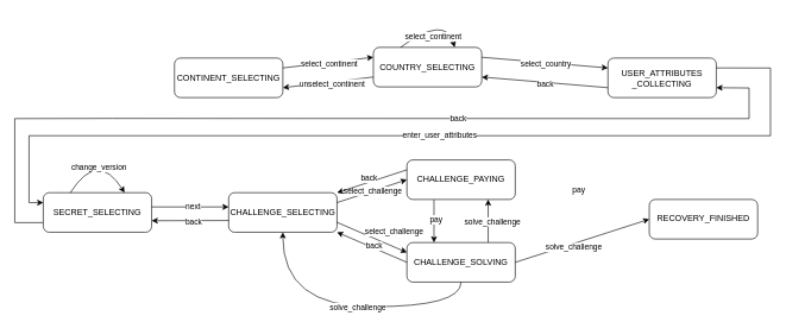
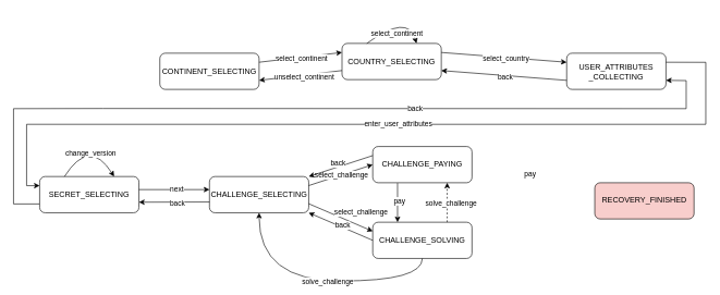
  <mxCell id="0" />
  <mxCell id="1" parent="0" />
  <mxCell id="2" value="CONTINENT_SELECTING" style="rounded=1;whiteSpace=wrap;html=1;container=0;" parent="1" vertex="1"><mxGeometry x="244" y="81" width="152.0" height="55.5" as="geometry" /></mxCell>
  <mxCell id="3" value="COUNTRY_SELECTING" style="rounded=1;whiteSpace=wrap;html=1;container=0;" parent="1" vertex="1"><mxGeometry x="523" y="66" width="152.0" height="55.5" as="geometry" /></mxCell>
- <mxCell id="4" value="USER_ATTRIBUTES&lt;br&gt;_COLLECTING" style="rounded=1;whiteSpace=wrap;html=1;container=0;" parent="1" vertex="1"><mxGeometry x="852" y="81" width="152.0" height="55.5" as="geometry" /></mxCell>
+ <mxCell id="4" value="USER_ATTRIBUTES&lt;br&gt;_COLLECTING" style="rounded=1;whiteSpace=wrap;html=1;container=0;" parent="1" vertex="1"><mxGeometry x="867" y="81" width="152.0" height="55.5" as="geometry" /></mxCell>
  <mxCell id="5" value="CHALLENGE_SELECTING" style="rounded=1;whiteSpace=wrap;html=1;container=0;" parent="1" vertex="1"><mxGeometry x="320" y="270" width="152.0" height="55.5" as="geometry" /></mxCell>
  <mxCell id="6" value="CHALLENGE_PAYING" style="rounded=1;whiteSpace=wrap;html=1;container=0;" parent="1" vertex="1"><mxGeometry x="570" y="224" width="152.0" height="55.5" as="geometry" /></mxCell>
  <mxCell id="7" value="" style="endArrow=classic;html=1;exitX=1;exitY=0.25;exitDx=0;exitDy=0;entryX=0;entryY=0.25;entryDx=0;entryDy=0;" parent="1" source="2" target="3" edge="1"><mxGeometry x="324" y="224.75" width="50" height="50" as="geometry"><mxPoint x="481.5" y="127.25" as="sourcePoint" /><mxPoint x="662" y="90.25" as="targetPoint" /></mxGeometry></mxCell>
  <mxCell id="8" value="select_continent" style="edgeLabel;html=1;align=center;verticalAlign=middle;resizable=0;points=[];container=0;" parent="7" vertex="1" connectable="0"><mxGeometry x="-0.107" relative="1" as="geometry"><mxPoint x="8" as="offset" /></mxGeometry></mxCell>
  <mxCell id="9" value="" style="endArrow=classic;html=1;exitX=0;exitY=0.75;exitDx=0;exitDy=0;entryX=1;entryY=0.75;entryDx=0;entryDy=0;" parent="1" source="3" target="2" edge="1"><mxGeometry x="324" y="224.75" width="50" height="50" as="geometry"><mxPoint x="614.5" y="136.5" as="sourcePoint" /><mxPoint x="662" y="90.25" as="targetPoint" /></mxGeometry></mxCell>
  <mxCell id="10" value="unselect_continent" style="edgeLabel;html=1;align=center;verticalAlign=middle;resizable=0;points=[];container=0;" parent="9" vertex="1" connectable="0"><mxGeometry x="0.288" y="-1" relative="1" as="geometry"><mxPoint x="22.76" as="offset" /></mxGeometry></mxCell>
  <mxCell id="11" value="" style="endArrow=classic;html=1;exitX=1;exitY=0.25;exitDx=0;exitDy=0;entryX=0;entryY=0.25;entryDx=0;entryDy=0;" parent="1" source="3" target="4" edge="1"><mxGeometry x="324" y="224.75" width="50" height="50" as="geometry"><mxPoint x="614.5" y="136.5" as="sourcePoint" /><mxPoint x="662" y="90.25" as="targetPoint" /></mxGeometry></mxCell>
  <mxCell id="12" value="select_country" style="edgeLabel;html=1;align=center;verticalAlign=middle;resizable=0;points=[];container=0;" parent="11" vertex="1" connectable="0"><mxGeometry x="0.169" y="-2" relative="1" as="geometry"><mxPoint x="-13.79" y="-2" as="offset" /></mxGeometry></mxCell>
  <mxCell id="13" value="" style="endArrow=classic;html=1;exitX=0;exitY=0.75;exitDx=0;exitDy=0;entryX=1;entryY=0.75;entryDx=0;entryDy=0;" parent="1" source="4" target="3" edge="1"><mxGeometry x="324" y="224.75" width="50" height="50" as="geometry"><mxPoint x="614.5" y="136.5" as="sourcePoint" /><mxPoint x="662" y="90.25" as="targetPoint" /></mxGeometry></mxCell>
  <mxCell id="14" value="back" style="edgeLabel;html=1;align=center;verticalAlign=middle;resizable=0;points=[];container=0;" parent="13" vertex="1" connectable="0"><mxGeometry x="-0.082" y="1" relative="1" as="geometry"><mxPoint x="-6.9" as="offset" /></mxGeometry></mxCell>
  <mxCell id="15" value="" style="endArrow=classic;html=1;exitX=1;exitY=0.25;exitDx=0;exitDy=0;rounded=0;" parent="1" source="4" edge="1"><mxGeometry x="172" y="224.75" width="50" height="50" as="geometry"><mxPoint x="928" y="136.5" as="sourcePoint" /><mxPoint x="60" y="284" as="targetPoint" /><Array as="points"><mxPoint x="1080" y="95" /><mxPoint x="1080" y="190" /><mxPoint x="40" y="190" /><mxPoint x="40" y="284" /></Array></mxGeometry></mxCell>
  <mxCell id="16" value="enter_user_attributes" style="edgeLabel;html=1;align=center;verticalAlign=middle;resizable=0;points=[];container=0;" parent="15" vertex="1" connectable="0"><mxGeometry x="0.082" relative="1" as="geometry"><mxPoint x="81" y="-1" as="offset" /></mxGeometry></mxCell>
  <mxCell id="17" value="" style="endArrow=classic;html=1;entryX=1;entryY=0.75;entryDx=0;entryDy=0;rounded=0;" parent="1" target="4" edge="1"><mxGeometry x="172" y="224.75" width="50" height="50" as="geometry"><mxPoint x="60" y="312" as="sourcePoint" /><mxPoint x="975.5" y="90.25" as="targetPoint" /><Array as="points"><mxPoint x="20" y="312" /><mxPoint x="20" y="166" /><mxPoint x="157" y="165.75" /><mxPoint x="1050" y="166" /><mxPoint x="1050" y="123" /></Array></mxGeometry></mxCell>
  <mxCell id="18" value="back" style="edgeLabel;html=1;align=center;verticalAlign=middle;resizable=0;points=[];container=0;" parent="17" vertex="1" connectable="0"><mxGeometry x="-0.125" y="-1" relative="1" as="geometry"><mxPoint x="237" y="-1.81" as="offset" /></mxGeometry></mxCell>
  <mxCell id="19" value="" style="endArrow=classic;html=1;exitX=1;exitY=0.25;exitDx=0;exitDy=0;entryX=0;entryY=0.5;entryDx=0;entryDy=0;" parent="1" source="5" target="6" edge="1"><mxGeometry x="172" y="285.25" width="50" height="50" as="geometry"><mxPoint x="487" y="330" as="sourcePoint" /><mxPoint x="537" y="280" as="targetPoint" /></mxGeometry></mxCell>
  <mxCell id="20" value="select_challenge" style="edgeLabel;html=1;align=center;verticalAlign=middle;resizable=0;points=[];" parent="19" vertex="1" connectable="0"><mxGeometry relative="1" as="geometry"><mxPoint as="offset" /></mxGeometry></mxCell>
  <mxCell id="21" value="" style="endArrow=classic;html=1;exitX=0.25;exitY=0;exitDx=0;exitDy=0;entryX=0.75;entryY=0;entryDx=0;entryDy=0;curved=1;" parent="1" source="3" target="3" edge="1"><mxGeometry x="324" y="271" width="50" height="50" as="geometry"><mxPoint x="572" y="36.25" as="sourcePoint" /><mxPoint x="648" y="36.25" as="targetPoint" /><Array as="points"><mxPoint x="624" y="20" /></Array></mxGeometry></mxCell>
  <mxCell id="22" value="select_continent" style="edgeLabel;html=1;align=center;verticalAlign=middle;resizable=0;points=[];container=0;" parent="21" vertex="1" connectable="0"><mxGeometry x="-0.303" y="-13" relative="1" as="geometry"><mxPoint x="1.85" as="offset" /></mxGeometry></mxCell>
- <mxCell id="23" style="edgeStyle=orthogonalEdgeStyle;rounded=0;orthogonalLoop=1;jettySize=auto;html=1;exitX=0.75;exitY=0;exitDx=0;exitDy=0;entryX=0.75;entryY=1;entryDx=0;entryDy=0;" parent="1" source="24" target="6" edge="1"><mxGeometry relative="1" as="geometry" /></mxCell>
+ <mxCell id="23" style="edgeStyle=orthogonalEdgeStyle;rounded=0;orthogonalLoop=1;jettySize=auto;html=1;exitX=0.75;exitY=0;exitDx=0;exitDy=0;entryX=0.75;entryY=1;entryDx=0;entryDy=0;dashed=1;" parent="1" source="24" target="6" edge="1"><mxGeometry relative="1" as="geometry" /></mxCell>
  <mxCell id="24" value="CHALLENGE_SOLVING" style="rounded=1;whiteSpace=wrap;html=1;container=0;" parent="1" vertex="1"><mxGeometry x="570" y="340" width="152.0" height="55.5" as="geometry" /></mxCell>
  <mxCell id="25" value="" style="endArrow=classic;html=1;entryX=0.25;entryY=0;entryDx=0;entryDy=0;" parent="1" target="24" edge="1"><mxGeometry width="50" height="50" relative="1" as="geometry"><mxPoint x="608" y="280" as="sourcePoint" /><mxPoint x="670" y="224.25" as="targetPoint" /></mxGeometry></mxCell>
  <mxCell id="26" value="pay" style="edgeLabel;html=1;align=center;verticalAlign=middle;resizable=0;points=[];" parent="25" vertex="1" connectable="0"><mxGeometry x="0.263" y="2" relative="1" as="geometry"><mxPoint y="-10.75" as="offset" /></mxGeometry></mxCell>
  <mxCell id="27" value="" style="endArrow=classic;html=1;exitX=1;exitY=0.75;exitDx=0;exitDy=0;entryX=0;entryY=0.25;entryDx=0;entryDy=0;" parent="1" source="5" target="24" edge="1"><mxGeometry width="50" height="50" relative="1" as="geometry"><mxPoint x="620" y="260" as="sourcePoint" /><mxPoint x="670" y="210" as="targetPoint" /><Array as="points" /></mxGeometry></mxCell>
  <mxCell id="28" value="select_challenge" style="edgeLabel;html=1;align=center;verticalAlign=middle;resizable=0;points=[];" parent="27" vertex="1" connectable="0"><mxGeometry x="-0.326" relative="1" as="geometry"><mxPoint x="46.43" y="-1" as="offset" /></mxGeometry></mxCell>
  <mxCell id="29" value="" style="endArrow=classic;html=1;exitX=0;exitY=0.5;exitDx=0;exitDy=0;entryX=1;entryY=1;entryDx=0;entryDy=0;" parent="1" source="24" target="5" edge="1"><mxGeometry width="50" height="50" relative="1" as="geometry"><mxPoint x="620" y="260" as="sourcePoint" /><mxPoint x="670" y="210" as="targetPoint" /><Array as="points" /></mxGeometry></mxCell>
  <mxCell id="30" value="back" style="edgeLabel;html=1;align=center;verticalAlign=middle;resizable=0;points=[];" parent="29" vertex="1" connectable="0"><mxGeometry x="0.015" y="-2" relative="1" as="geometry"><mxPoint x="2.18" as="offset" /></mxGeometry></mxCell>
  <mxCell id="31" value="" style="endArrow=classic;html=1;entryX=1;entryY=0;entryDx=0;entryDy=0;exitX=0;exitY=0.25;exitDx=0;exitDy=0;" parent="1" source="6" target="5" edge="1"><mxGeometry width="50" height="50" relative="1" as="geometry"><mxPoint x="500" y="220" as="sourcePoint" /><mxPoint x="670" y="210" as="targetPoint" /><Array as="points" /></mxGeometry></mxCell>
  <mxCell id="32" value="back" style="edgeLabel;html=1;align=center;verticalAlign=middle;resizable=0;points=[];" parent="31" vertex="1" connectable="0"><mxGeometry x="-0.184" y="2" relative="1" as="geometry"><mxPoint x="-14" y="-3.62" as="offset" /></mxGeometry></mxCell>
- <mxCell id="33" value="RECOVERY_FINISHED" style="rounded=1;whiteSpace=wrap;html=1;container=0;" parent="1" vertex="1"><mxGeometry x="910" y="279.5" width="152.0" height="55.5" as="geometry" /></mxCell>
- <mxCell id="34" value="" style="endArrow=classic;html=1;exitX=1;exitY=0.5;exitDx=0;exitDy=0;entryX=0;entryY=0.5;entryDx=0;entryDy=0;" parent="1" source="24" target="33" edge="1"><mxGeometry width="50" height="50" relative="1" as="geometry"><mxPoint x="560" y="260" as="sourcePoint" /><mxPoint x="610" y="210" as="targetPoint" /></mxGeometry></mxCell>
- <mxCell id="35" value="solve_challenge" style="edgeLabel;html=1;align=center;verticalAlign=middle;resizable=0;points=[];" parent="34" vertex="1" connectable="0"><mxGeometry x="-0.311" y="1" relative="1" as="geometry"><mxPoint x="17" y="1" as="offset" /></mxGeometry></mxCell>
+ <mxCell id="33" value="RECOVERY_FINISHED" style="rounded=1;whiteSpace=wrap;html=1;container=0;fillColor=#f8cecc;" parent="1" vertex="1"><mxGeometry x="910" y="279.5" width="152.0" height="55.5" as="geometry" /></mxCell>
  <mxCell id="36" value="" style="endArrow=classic;html=1;entryX=0.5;entryY=1;entryDx=0;entryDy=0;edgeStyle=orthogonalEdgeStyle;curved=1;exitX=0.5;exitY=1;exitDx=0;exitDy=0;" parent="1" source="24" target="5" edge="1"><mxGeometry width="50" height="50" relative="1" as="geometry"><mxPoint x="670" y="406" as="sourcePoint" /><mxPoint x="610" y="210" as="targetPoint" /><Array as="points"><mxPoint x="646" y="430" /><mxPoint x="396" y="430" /></Array></mxGeometry></mxCell>
  <mxCell id="37" value="solve_challenge" style="edgeLabel;html=1;align=center;verticalAlign=middle;resizable=0;points=[];" parent="36" vertex="1" connectable="0"><mxGeometry x="0.082" y="2" relative="1" as="geometry"><mxPoint x="30.0" y="-2" as="offset" /></mxGeometry></mxCell>
  <mxCell id="38" value="solve_challenge" style="edgeLabel;html=1;align=center;verticalAlign=middle;resizable=0;points=[];" parent="1" vertex="1" connectable="0"><mxGeometry x="689.997" y="310.004" as="geometry" /></mxCell>
  <mxCell id="39" value="pay" style="edgeLabel;html=1;align=center;verticalAlign=middle;resizable=0;points=[];" parent="1" vertex="1" connectable="0"><mxGeometry x="740" y="270" as="geometry"><mxPoint x="70" y="-5" as="offset" /></mxGeometry></mxCell>
  <mxCell id="40" value="SECRET_SELECTING" style="rounded=1;whiteSpace=wrap;html=1;container=0;" vertex="1" parent="1"><mxGeometry x="60" y="270" width="152.0" height="55.5" as="geometry" /></mxCell>
  <mxCell id="41" value="" style="endArrow=classic;html=1;entryX=1;entryY=0.75;entryDx=0;entryDy=0;" edge="1" parent="1"><mxGeometry x="-164" y="411.44" width="50" height="50" as="geometry"><mxPoint x="320" y="309" as="sourcePoint" /><mxPoint x="212" y="309.315" as="targetPoint" /></mxGeometry></mxCell>
  <mxCell id="42" value="back" style="edgeLabel;html=1;align=center;verticalAlign=middle;resizable=0;points=[];container=0;" vertex="1" connectable="0" parent="41"><mxGeometry x="-0.082" y="1" relative="1" as="geometry"><mxPoint as="offset" /></mxGeometry></mxCell>
  <mxCell id="43" value="" style="endArrow=classic;html=1;exitX=1;exitY=0.25;exitDx=0;exitDy=0;" edge="1" parent="1"><mxGeometry x="140" y="419.87" width="50" height="50" as="geometry"><mxPoint x="212" y="289.995" as="sourcePoint" /><mxPoint x="320" y="290" as="targetPoint" /></mxGeometry></mxCell>
  <mxCell id="44" value="next" style="edgeLabel;html=1;align=center;verticalAlign=middle;resizable=0;points=[];container=0;" vertex="1" connectable="0" parent="43"><mxGeometry x="-0.107" relative="1" as="geometry"><mxPoint x="10" as="offset" /></mxGeometry></mxCell>
  <mxCell id="45" value="" style="endArrow=classic;html=1;exitX=0.25;exitY=0;exitDx=0;exitDy=0;entryX=0.75;entryY=0;entryDx=0;entryDy=0;curved=1;" edge="1" parent="1" source="40" target="40"><mxGeometry x="-172" y="450" width="50" height="50" as="geometry"><mxPoint x="90" y="260" as="sourcePoint" /><mxPoint x="166" y="260" as="targetPoint" /><Array as="points"><mxPoint x="136" y="210" /></Array></mxGeometry></mxCell>
  <mxCell id="46" value="change_version" style="edgeLabel;html=1;align=center;verticalAlign=middle;resizable=0;points=[];container=0;" vertex="1" connectable="0" parent="45"><mxGeometry x="-0.303" y="-13" relative="1" as="geometry"><mxPoint x="1.85" as="offset" /></mxGeometry></mxCell>
